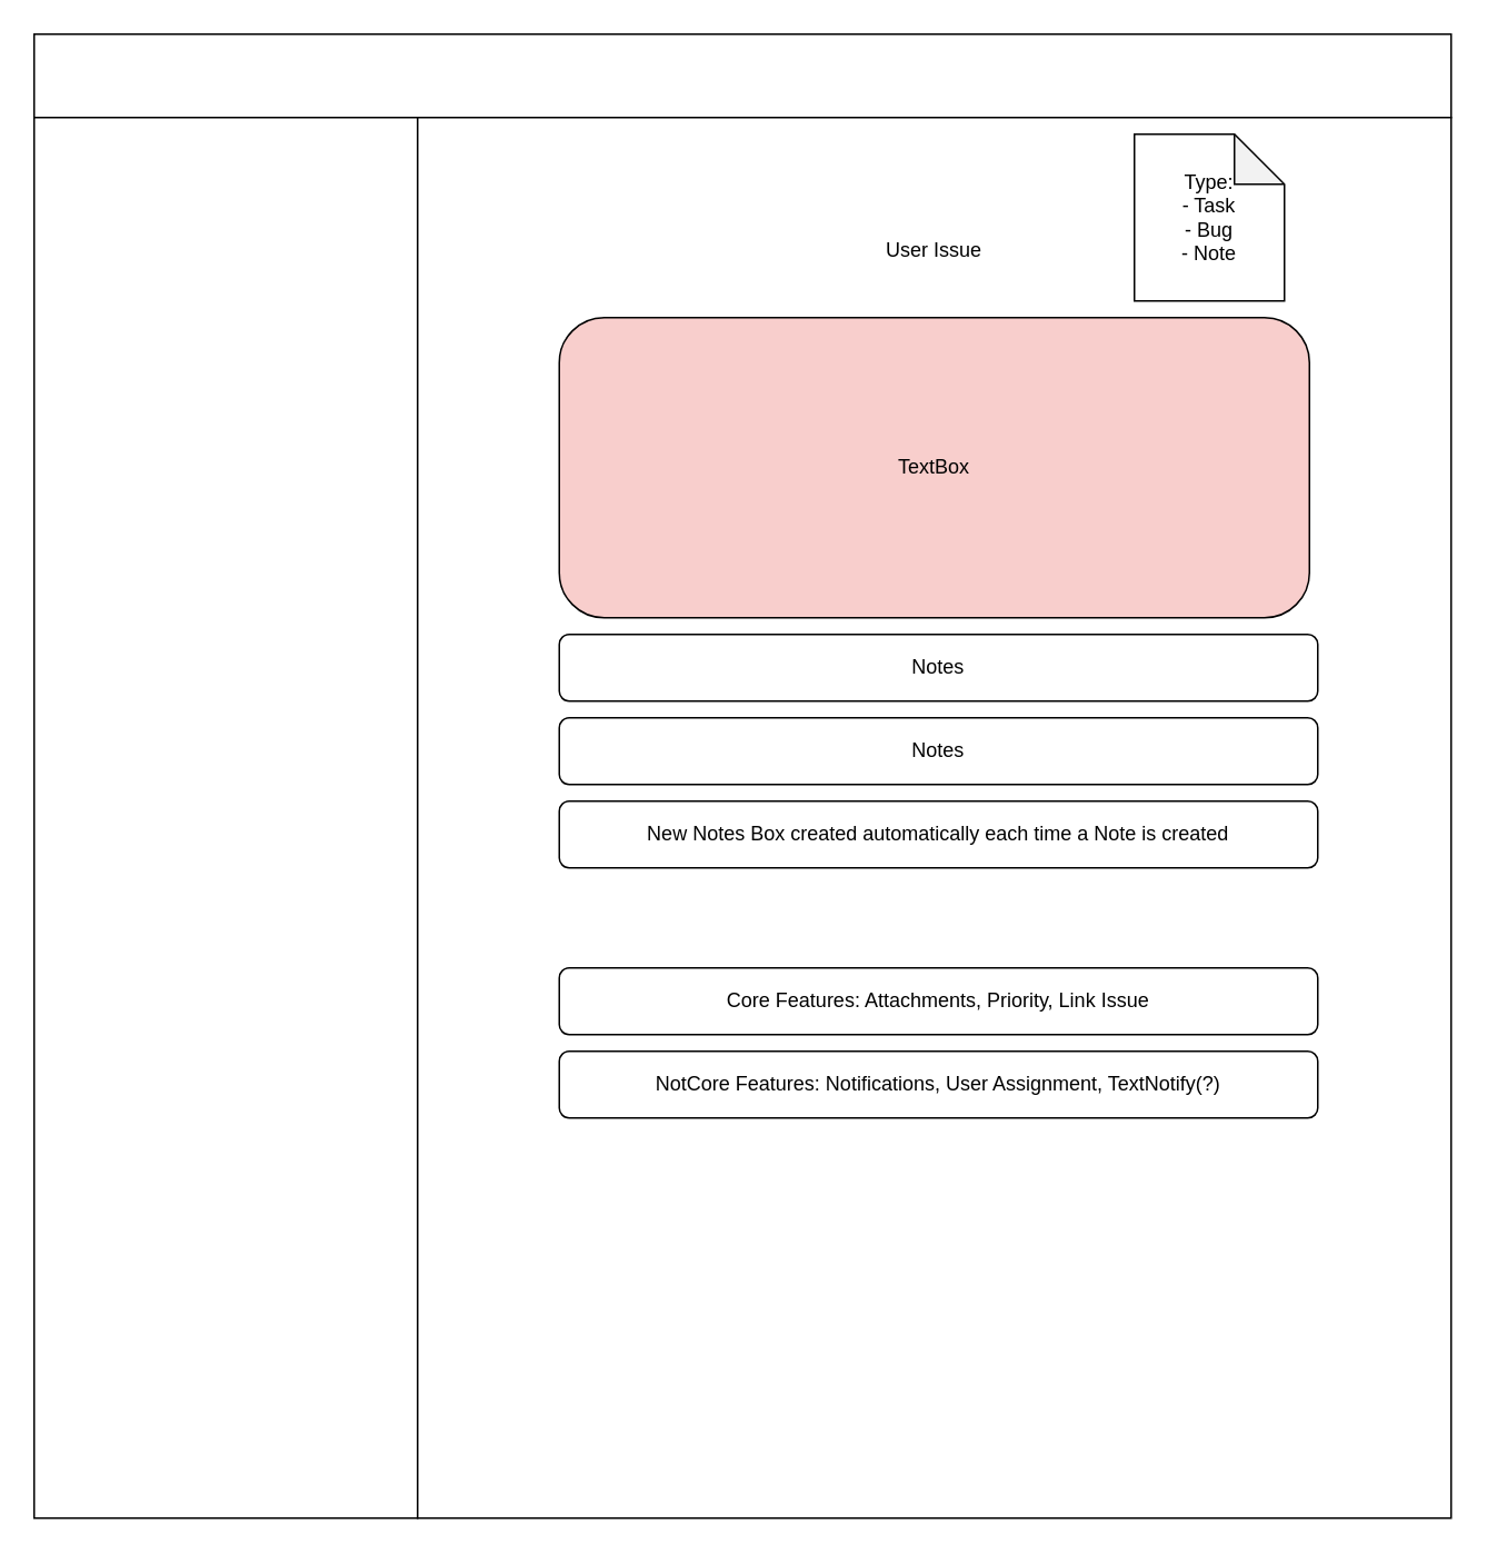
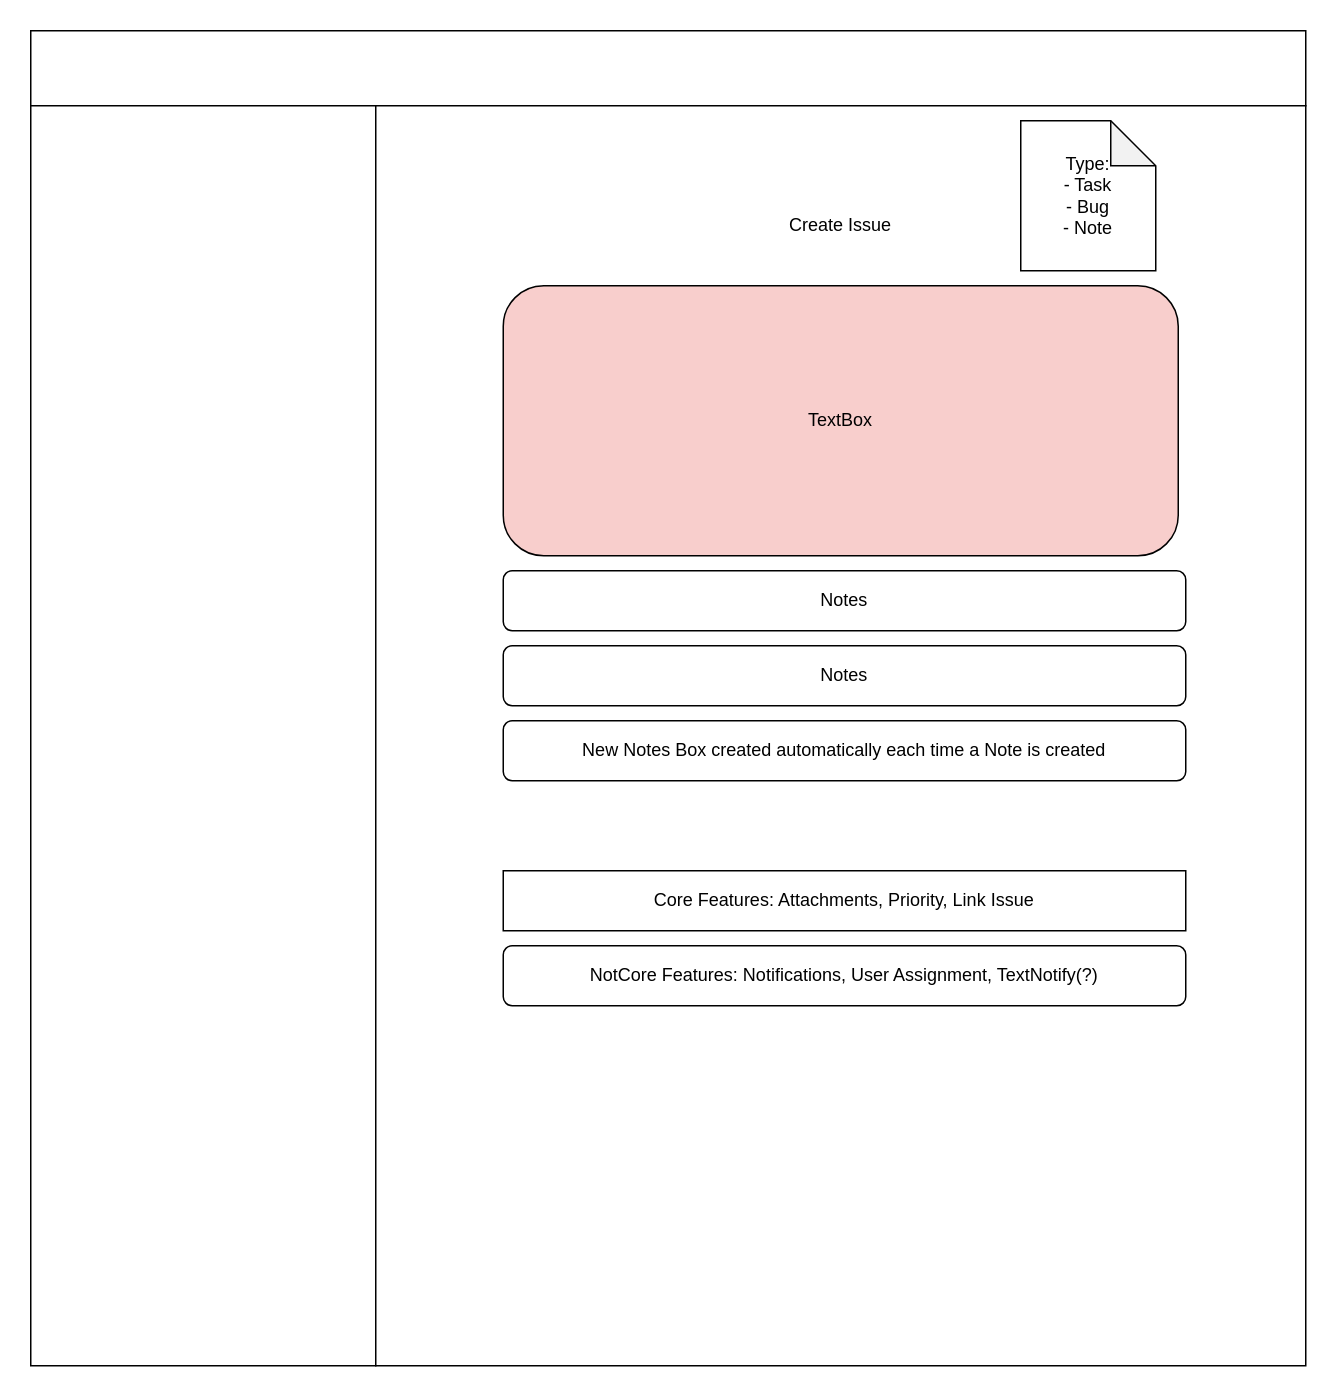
  <mxCell id="0" />
  <mxCell id="1" parent="0" />
  <mxCell id="2" value="" style="rounded=0;whiteSpace=wrap;html=1;" vertex="1" parent="1"><mxGeometry x="20" y="20" width="230" height="890" as="geometry" /></mxCell>
  <mxCell id="3" value="" style="rounded=0;whiteSpace=wrap;html=1;" vertex="1" parent="1"><mxGeometry x="20" y="20" width="850" height="50" as="geometry" /></mxCell>
  <mxCell id="4" value="" style="rounded=0;whiteSpace=wrap;html=1;" vertex="1" parent="1"><mxGeometry x="250" y="70" width="620" height="840" as="geometry" /></mxCell>
- <mxCell id="5" value="User Issue" style="text;html=1;strokeColor=none;fillColor=none;align=center;verticalAlign=middle;whiteSpace=wrap;rounded=0;" vertex="1" parent="1"><mxGeometry x="520" y="140" width="80" height="20" as="geometry" /></mxCell>
+ <mxCell id="5" value="Create Issue" style="text;html=1;strokeColor=none;fillColor=none;align=center;verticalAlign=middle;whiteSpace=wrap;rounded=0;" vertex="1" parent="1"><mxGeometry x="520" y="140" width="80" height="20" as="geometry" /></mxCell>
  <mxCell id="6" value="Type:&lt;br&gt;&lt;div&gt;- Task&lt;/div&gt;&lt;div&gt;- Bug&lt;/div&gt;&lt;div&gt;- Note&lt;/div&gt;" style="shape=note;whiteSpace=wrap;html=1;backgroundOutline=1;darkOpacity=0.05;" vertex="1" parent="1"><mxGeometry x="680" y="80" width="90" height="100" as="geometry" /></mxCell>
  <mxCell id="7" value="TextBox" style="rounded=1;whiteSpace=wrap;html=1;fillColor=#f8cecc;" vertex="1" parent="1"><mxGeometry x="335" y="190" width="450" height="180" as="geometry" /></mxCell>
  <mxCell id="8" value="Notes" style="rounded=1;whiteSpace=wrap;html=1;" vertex="1" parent="1"><mxGeometry x="335" y="380" width="455" height="40" as="geometry" /></mxCell>
  <mxCell id="9" value="Notes" style="rounded=1;whiteSpace=wrap;html=1;" vertex="1" parent="1"><mxGeometry x="335" y="430" width="455" height="40" as="geometry" /></mxCell>
  <mxCell id="10" value="New Notes Box created automatically each time a Note is created" style="rounded=1;whiteSpace=wrap;html=1;" vertex="1" parent="1"><mxGeometry x="335" y="480" width="455" height="40" as="geometry" /></mxCell>
- <mxCell id="11" value="Core Features: Attachments, Priority, Link Issue" style="rounded=1;whiteSpace=wrap;html=1;" vertex="1" parent="1"><mxGeometry x="335" y="580" width="455" height="40" as="geometry" /></mxCell>
+ <mxCell id="11" value="Core Features: Attachments, Priority, Link Issue" style="whiteSpace=wrap;html=1;rounded=0;" vertex="1" parent="1"><mxGeometry x="335" y="580" width="455" height="40" as="geometry" /></mxCell>
  <mxCell id="12" value="NotCore Features: Notifications, User Assignment, TextNotify(?)" style="rounded=1;whiteSpace=wrap;html=1;" vertex="1" parent="1"><mxGeometry x="335" y="630" width="455" height="40" as="geometry" /></mxCell>
